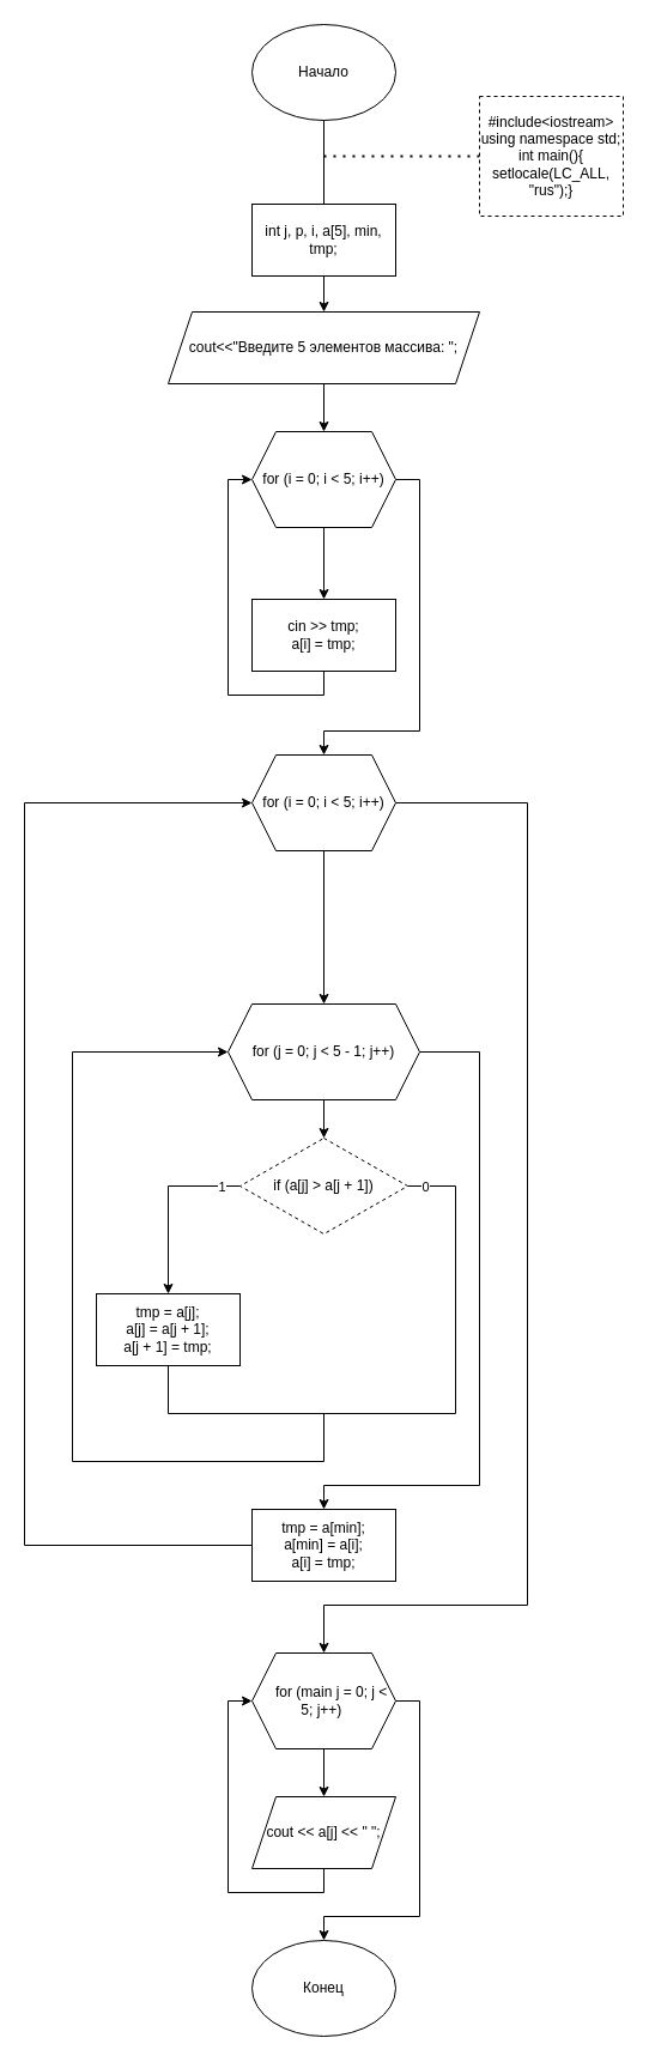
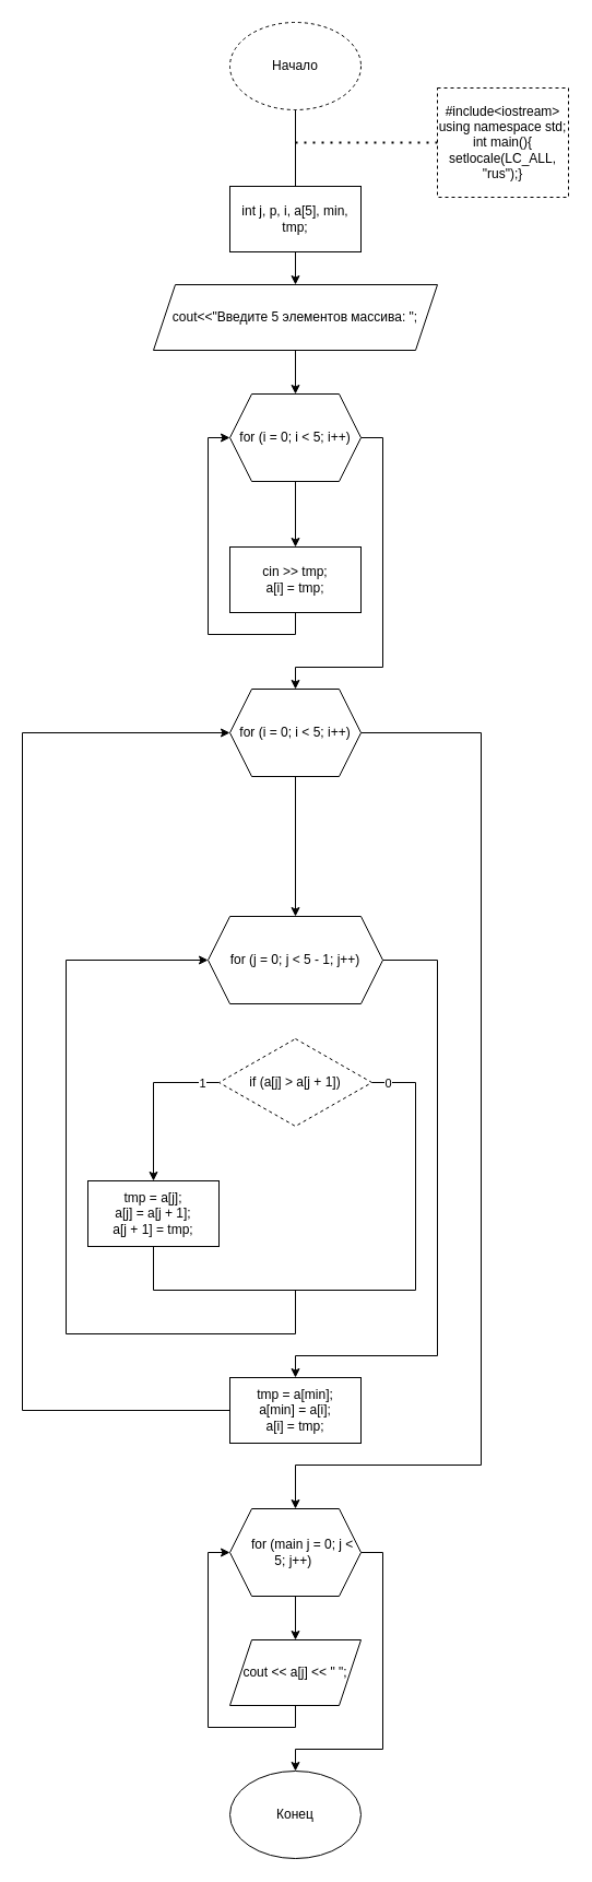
  <mxCell id="0" />
  <mxCell id="1" parent="0" />
- <mxCell id="2" value="Начало" style="ellipse;whiteSpace=wrap;html=1;" vertex="1" parent="1"><mxGeometry x="210" y="20" width="120" height="80" as="geometry" /></mxCell>
+ <mxCell id="2" value="Начало" style="ellipse;whiteSpace=wrap;html=1;dashed=1;" vertex="1" parent="1"><mxGeometry x="210" y="20" width="120" height="80" as="geometry" /></mxCell>
  <mxCell id="3" value="" style="endArrow=none;html=1;rounded=0;entryX=0.5;entryY=1;entryDx=0;entryDy=0;" edge="1" parent="1" target="2"><mxGeometry width="50" height="50" relative="1" as="geometry"><mxPoint x="270" y="170" as="sourcePoint" /><mxPoint x="300" y="170" as="targetPoint" /></mxGeometry></mxCell>
  <mxCell id="4" value="" style="endArrow=none;dashed=1;html=1;dashPattern=1 3;strokeWidth=2;rounded=0;" edge="1" parent="1" target="5"><mxGeometry width="50" height="50" relative="1" as="geometry"><mxPoint x="270" y="130" as="sourcePoint" /><mxPoint x="390" y="130" as="targetPoint" /></mxGeometry></mxCell>
  <mxCell id="5" value="&lt;div&gt;#include&amp;lt;iostream&amp;gt;&lt;/div&gt;&lt;div&gt;using namespace std;&lt;/div&gt;&lt;div&gt;int main(){&lt;/div&gt;&lt;span&gt;&#09;&lt;/span&gt;setlocale(LC_ALL, &quot;rus&quot;);&lt;span&gt;}&lt;/span&gt;" style="rounded=0;whiteSpace=wrap;html=1;dashed=1;" vertex="1" parent="1"><mxGeometry x="400" y="80" width="120" height="100" as="geometry" /></mxCell>
  <mxCell id="6" value="&lt;span&gt;&#09;&lt;/span&gt;int j, p, i, a[5], min, tmp;" style="rounded=0;whiteSpace=wrap;html=1;" vertex="1" parent="1"><mxGeometry x="210" y="170" width="120" height="60" as="geometry" /></mxCell>
  <mxCell id="7" style="edgeStyle=orthogonalEdgeStyle;rounded=0;orthogonalLoop=1;jettySize=auto;html=1;exitX=0.5;exitY=1;exitDx=0;exitDy=0;" edge="1" parent="1" source="6" target="9"><mxGeometry relative="1" as="geometry"><mxPoint x="270" y="430" as="sourcePoint" /></mxGeometry></mxCell>
  <mxCell id="8" value="" style="edgeStyle=orthogonalEdgeStyle;rounded=0;orthogonalLoop=1;jettySize=auto;html=1;" edge="1" parent="1" source="9" target="11"><mxGeometry relative="1" as="geometry" /></mxCell>
  <mxCell id="9" value="&lt;span&gt;&#09;&lt;/span&gt;cout&amp;lt;&amp;lt;&quot;Введите 5 элементов массива: &quot;;" style="shape=parallelogram;perimeter=parallelogramPerimeter;whiteSpace=wrap;html=1;fixedSize=1;" vertex="1" parent="1"><mxGeometry x="140" y="260" width="260" height="60" as="geometry" /></mxCell>
  <mxCell id="10" style="edgeStyle=orthogonalEdgeStyle;rounded=0;orthogonalLoop=1;jettySize=auto;html=1;entryX=0.5;entryY=0;entryDx=0;entryDy=0;exitX=1;exitY=0.5;exitDx=0;exitDy=0;" edge="1" parent="1" source="11" target="15"><mxGeometry relative="1" as="geometry"><Array as="points"><mxPoint x="350" y="400" /><mxPoint x="350" y="610" /><mxPoint x="270" y="610" /></Array></mxGeometry></mxCell>
  <mxCell id="11" value="&lt;span&gt;&#09;&lt;/span&gt;for (i = 0; i &amp;lt; 5; i++)" style="shape=hexagon;perimeter=hexagonPerimeter2;whiteSpace=wrap;html=1;fixedSize=1;" vertex="1" parent="1"><mxGeometry x="210" y="360" width="120" height="80" as="geometry" /></mxCell>
  <mxCell id="12" style="edgeStyle=orthogonalEdgeStyle;rounded=0;orthogonalLoop=1;jettySize=auto;html=1;entryX=0;entryY=0.5;entryDx=0;entryDy=0;exitX=0.5;exitY=1;exitDx=0;exitDy=0;" edge="1" parent="1" source="17" target="11"><mxGeometry relative="1" as="geometry"><mxPoint x="70" y="610" as="sourcePoint" /><Array as="points"><mxPoint x="270" y="580" /><mxPoint x="190" y="580" /><mxPoint x="190" y="400" /></Array></mxGeometry></mxCell>
  <mxCell id="13" style="edgeStyle=orthogonalEdgeStyle;rounded=0;orthogonalLoop=1;jettySize=auto;html=1;entryX=0.5;entryY=0;entryDx=0;entryDy=0;" edge="1" parent="1" source="15" target="20"><mxGeometry relative="1" as="geometry"><mxPoint x="270" y="740" as="targetPoint" /></mxGeometry></mxCell>
  <mxCell id="14" style="edgeStyle=orthogonalEdgeStyle;rounded=0;orthogonalLoop=1;jettySize=auto;html=1;" edge="1" parent="1" source="15"><mxGeometry relative="1" as="geometry"><mxPoint x="270" y="1380" as="targetPoint" /><Array as="points"><mxPoint x="440" y="670" /><mxPoint x="440" y="1340" /><mxPoint x="270" y="1340" /></Array></mxGeometry></mxCell>
  <mxCell id="15" value="&lt;span&gt;&#09;&lt;/span&gt;for (i = 0; i &amp;lt; 5; i++)" style="shape=hexagon;perimeter=hexagonPerimeter2;whiteSpace=wrap;html=1;fixedSize=1;" vertex="1" parent="1"><mxGeometry x="210" y="630" width="120" height="80" as="geometry" /></mxCell>
  <mxCell id="16" value="" style="edgeStyle=orthogonalEdgeStyle;rounded=0;orthogonalLoop=1;jettySize=auto;html=1;exitX=0.5;exitY=1;exitDx=0;exitDy=0;" edge="1" parent="1" source="11" target="17"><mxGeometry relative="1" as="geometry"><mxPoint x="270" y="540" as="sourcePoint" /></mxGeometry></mxCell>
  <mxCell id="17" value="&lt;div&gt;&lt;span&gt;&#09;&#09;&lt;/span&gt;cin &amp;gt;&amp;gt; tmp;&lt;/div&gt;&lt;div&gt;&lt;span&gt;&#09;&#09;&lt;/span&gt;a[i] = tmp;&lt;/div&gt;" style="whiteSpace=wrap;html=1;" vertex="1" parent="1"><mxGeometry x="210" y="500" width="120" height="60" as="geometry" /></mxCell>
- <mxCell id="18" value="" style="edgeStyle=orthogonalEdgeStyle;rounded=0;orthogonalLoop=1;jettySize=auto;html=1;" edge="1" parent="1" source="20" target="29"><mxGeometry relative="1" as="geometry" /></mxCell>
  <mxCell id="19" style="edgeStyle=orthogonalEdgeStyle;rounded=0;orthogonalLoop=1;jettySize=auto;html=1;" edge="1" parent="1" source="20"><mxGeometry relative="1" as="geometry"><mxPoint x="270" y="1260" as="targetPoint" /><Array as="points"><mxPoint x="400" y="878" /><mxPoint x="400" y="1240" /><mxPoint x="270" y="1240" /></Array></mxGeometry></mxCell>
  <mxCell id="20" value="&lt;span&gt;&#09;&lt;/span&gt;for (j = 0; j &amp;lt; 5 - 1; j++)" style="shape=hexagon;perimeter=hexagonPerimeter2;whiteSpace=wrap;html=1;fixedSize=1;" vertex="1" parent="1"><mxGeometry x="190" y="838" width="160" height="80" as="geometry" /></mxCell>
  <mxCell id="21" value="" style="edgeStyle=orthogonalEdgeStyle;rounded=0;orthogonalLoop=1;jettySize=auto;html=1;" edge="1" parent="1" source="23" target="25"><mxGeometry relative="1" as="geometry" /></mxCell>
  <mxCell id="22" style="edgeStyle=orthogonalEdgeStyle;rounded=0;orthogonalLoop=1;jettySize=auto;html=1;" edge="1" parent="1" source="23"><mxGeometry relative="1" as="geometry"><mxPoint x="270" y="1620" as="targetPoint" /><Array as="points"><mxPoint x="350" y="1420" /><mxPoint x="350" y="1600" /><mxPoint x="270" y="1600" /></Array></mxGeometry></mxCell>
  <mxCell id="23" value="&amp;nbsp; &amp;nbsp; for (main j = 0; j &amp;lt; 5; j++)&amp;nbsp;" style="shape=hexagon;perimeter=hexagonPerimeter2;whiteSpace=wrap;html=1;fixedSize=1;" vertex="1" parent="1"><mxGeometry x="210" y="1380" width="120" height="80" as="geometry" /></mxCell>
  <mxCell id="24" style="edgeStyle=orthogonalEdgeStyle;rounded=0;orthogonalLoop=1;jettySize=auto;html=1;entryX=0;entryY=0.5;entryDx=0;entryDy=0;" edge="1" parent="1" source="25" target="23"><mxGeometry relative="1" as="geometry"><Array as="points"><mxPoint x="270" y="1580" /><mxPoint x="190" y="1580" /><mxPoint x="190" y="1420" /></Array></mxGeometry></mxCell>
  <mxCell id="25" value="cout &amp;lt;&amp;lt; a[j] &amp;lt;&amp;lt; &quot; &quot;;" style="shape=parallelogram;perimeter=parallelogramPerimeter;whiteSpace=wrap;html=1;fixedSize=1;" vertex="1" parent="1"><mxGeometry x="210" y="1500" width="120" height="60" as="geometry" /></mxCell>
  <mxCell id="26" value="Конец" style="ellipse;whiteSpace=wrap;html=1;" vertex="1" parent="1"><mxGeometry x="210" y="1620" width="120" height="80" as="geometry" /></mxCell>
  <mxCell id="27" style="edgeStyle=orthogonalEdgeStyle;rounded=0;orthogonalLoop=1;jettySize=auto;html=1;entryX=0.5;entryY=0;entryDx=0;entryDy=0;" edge="1" parent="1" source="29" target="30"><mxGeometry relative="1" as="geometry"><Array as="points"><mxPoint x="140" y="990" /><mxPoint x="140" y="1080" /></Array></mxGeometry></mxCell>
  <mxCell id="28" value="1" style="edgeLabel;html=1;align=center;verticalAlign=middle;resizable=0;points=[];" vertex="1" connectable="0" parent="27"><mxGeometry x="-0.787" relative="1" as="geometry"><mxPoint as="offset" /></mxGeometry></mxCell>
  <mxCell id="29" value="if (a[j] &amp;gt; a[j + 1])" style="rhombus;whiteSpace=wrap;html=1;dashed=1;" vertex="1" parent="1"><mxGeometry x="200" y="950" width="140" height="80" as="geometry" /></mxCell>
  <mxCell id="30" value="&lt;div&gt;&lt;span&gt;&#09;&lt;/span&gt;tmp = a[j];&lt;/div&gt;&lt;div&gt;&lt;span&gt;&#09;&#09;&#09;&#09;&lt;/span&gt;a[j] = a[j + 1];&lt;/div&gt;&lt;div&gt;&lt;span&gt;&#09;&#09;&#09;&#09;&lt;/span&gt;a[j + 1] = tmp;&lt;/div&gt;" style="rounded=0;whiteSpace=wrap;html=1;" vertex="1" parent="1"><mxGeometry x="80" y="1080" width="120" height="60" as="geometry" /></mxCell>
  <mxCell id="31" value="" style="endArrow=none;html=1;rounded=0;exitX=0.5;exitY=1;exitDx=0;exitDy=0;entryX=1;entryY=0.5;entryDx=0;entryDy=0;" edge="1" parent="1" source="30" target="29"><mxGeometry width="50" height="50" relative="1" as="geometry"><mxPoint x="160" y="990" as="sourcePoint" /><mxPoint x="210" y="940" as="targetPoint" /><Array as="points"><mxPoint x="140" y="1180" /><mxPoint x="380" y="1180" /><mxPoint x="380" y="990" /></Array></mxGeometry></mxCell>
  <mxCell id="32" value="0" style="edgeLabel;html=1;align=center;verticalAlign=middle;resizable=0;points=[];" vertex="1" connectable="0" parent="31"><mxGeometry x="0.945" relative="1" as="geometry"><mxPoint as="offset" /></mxGeometry></mxCell>
  <mxCell id="33" value="" style="endArrow=classic;html=1;rounded=0;entryX=0;entryY=0.5;entryDx=0;entryDy=0;" edge="1" parent="1" target="20"><mxGeometry width="50" height="50" relative="1" as="geometry"><mxPoint x="270" y="1180" as="sourcePoint" /><mxPoint x="270" y="1220" as="targetPoint" /><Array as="points"><mxPoint x="270" y="1220" /><mxPoint x="60" y="1220" /><mxPoint x="60" y="878" /></Array></mxGeometry></mxCell>
  <mxCell id="34" style="edgeStyle=orthogonalEdgeStyle;rounded=0;orthogonalLoop=1;jettySize=auto;html=1;entryX=0;entryY=0.5;entryDx=0;entryDy=0;" edge="1" parent="1" source="35" target="15"><mxGeometry relative="1" as="geometry"><Array as="points"><mxPoint x="20" y="1290" /><mxPoint x="20" y="670" /></Array></mxGeometry></mxCell>
  <mxCell id="35" value="&lt;div&gt;&lt;span&gt;&#09;&#09;&lt;/span&gt;tmp = a[min];&lt;/div&gt;&lt;div&gt;&lt;span&gt;&#09;&#09;&lt;/span&gt;a[min] = a[i];&lt;/div&gt;&lt;div&gt;&lt;span&gt;&#09;&#09;&lt;/span&gt;a[i] = tmp;&lt;/div&gt;" style="rounded=0;whiteSpace=wrap;html=1;" vertex="1" parent="1"><mxGeometry x="210" y="1260" width="120" height="60" as="geometry" /></mxCell>
